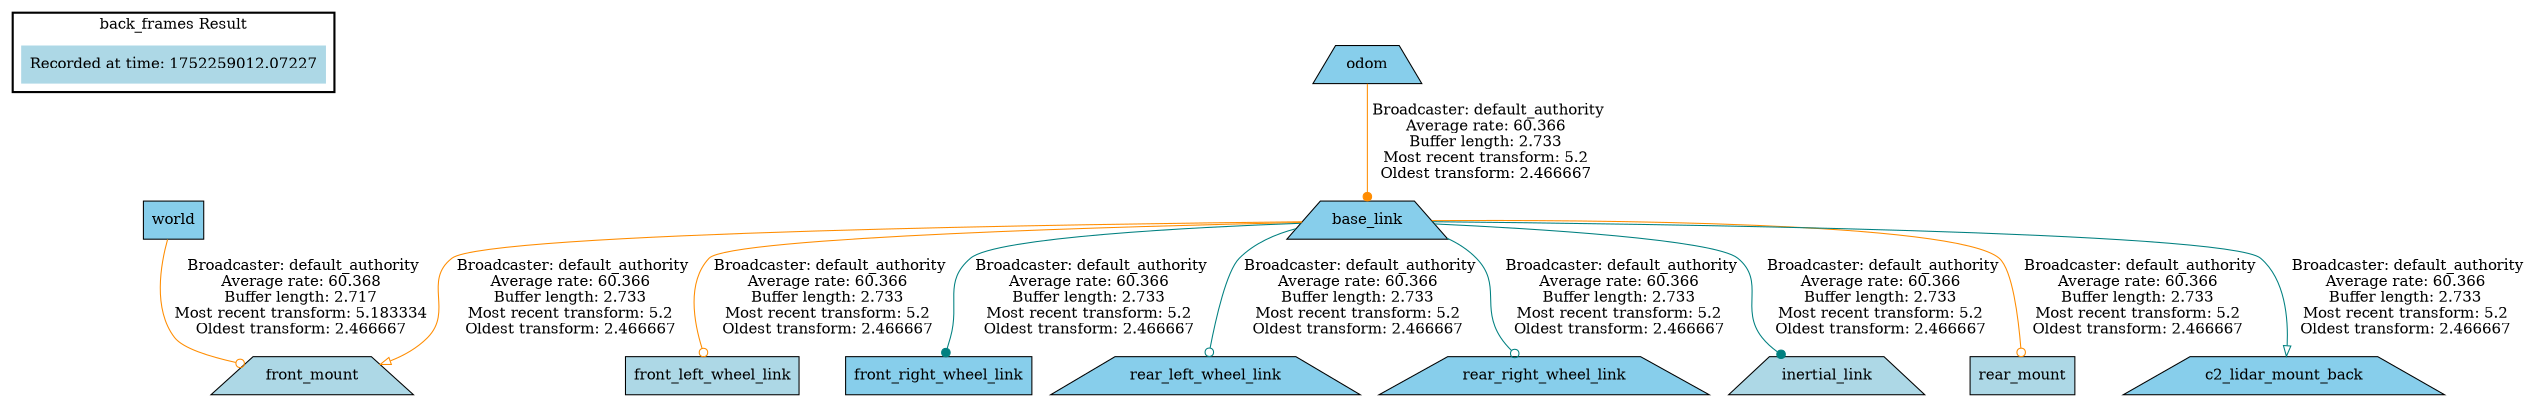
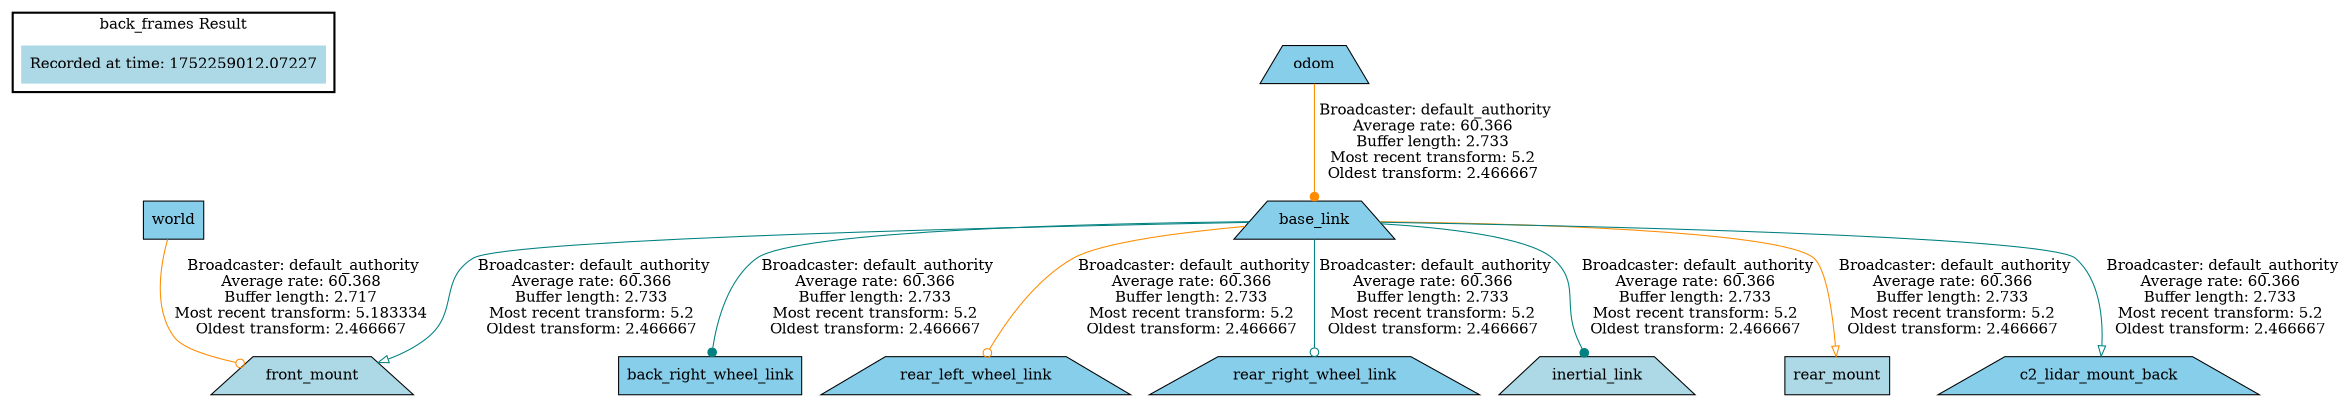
  digraph {
    node [fillcolor=skyblue shape=trapezium style=filled]
    edge [arrowhead=odot color=darkorange]
    "Recorded at time: 1752259012.07227" [fillcolor=lightblue shape=plaintext]
    world [shape=box]
    odom
    base_link
-   front_left_wheel_link [fillcolor=lightblue shape=box]
-   front_right_wheel_link [shape=box]
+   front_right_wheel_link [shape=box label=back_right_wheel_link]
    rear_left_wheel_link
    rear_right_wheel_link
    front_mount [fillcolor=lightblue]
    inertial_link [fillcolor=lightblue]
    rear_mount [fillcolor=lightblue shape=box]
    c2_lidar_mount_back
    subgraph cluster_1 {
      color=black
      label="back_frames Result"
      style=bold
      "Recorded at time: 1752259012.07227"
    }
    "Recorded at time: 1752259012.07227" -> world [style=invis arrowhead="" color=""]
    world -> front_mount [label=" Broadcaster: default_authority\nAverage rate: 60.368\nBuffer length: 2.717\nMost recent transform: 5.183334\nOldest transform: 2.466667\n"]
    odom -> base_link [arrowhead=dot label=" Broadcaster: default_authority\nAverage rate: 60.366\nBuffer length: 2.733\nMost recent transform: 5.2\nOldest transform: 2.466667\n"]
-   base_link -> front_left_wheel_link [label=" Broadcaster: default_authority\nAverage rate: 60.366\nBuffer length: 2.733\nMost recent transform: 5.2\nOldest transform: 2.466667\n"]
    base_link -> front_right_wheel_link [arrowhead=dot color=teal label=" Broadcaster: default_authority\nAverage rate: 60.366\nBuffer length: 2.733\nMost recent transform: 5.2\nOldest transform: 2.466667\n"]
-   base_link -> rear_left_wheel_link [color=teal label=" Broadcaster: default_authority\nAverage rate: 60.366\nBuffer length: 2.733\nMost recent transform: 5.2\nOldest transform: 2.466667\n"]
+   base_link -> rear_left_wheel_link [label=" Broadcaster: default_authority\nAverage rate: 60.366\nBuffer length: 2.733\nMost recent transform: 5.2\nOldest transform: 2.466667\n"]
    base_link -> rear_right_wheel_link [color=teal label=" Broadcaster: default_authority\nAverage rate: 60.366\nBuffer length: 2.733\nMost recent transform: 5.2\nOldest transform: 2.466667\n"]
-   base_link -> front_mount [arrowhead=onormal label=" Broadcaster: default_authority\nAverage rate: 60.366\nBuffer length: 2.733\nMost recent transform: 5.2\nOldest transform: 2.466667\n"]
+   base_link -> front_mount [arrowhead=onormal color=teal label=" Broadcaster: default_authority\nAverage rate: 60.366\nBuffer length: 2.733\nMost recent transform: 5.2\nOldest transform: 2.466667\n"]
    base_link -> inertial_link [arrowhead=dot color=teal label=" Broadcaster: default_authority\nAverage rate: 60.366\nBuffer length: 2.733\nMost recent transform: 5.2\nOldest transform: 2.466667\n"]
-   base_link -> rear_mount [label=" Broadcaster: default_authority\nAverage rate: 60.366\nBuffer length: 2.733\nMost recent transform: 5.2\nOldest transform: 2.466667\n"]
+   base_link -> rear_mount [arrowhead=onormal label=" Broadcaster: default_authority\nAverage rate: 60.366\nBuffer length: 2.733\nMost recent transform: 5.2\nOldest transform: 2.466667\n"]
    base_link -> c2_lidar_mount_back [arrowhead=onormal color=teal label=" Broadcaster: default_authority\nAverage rate: 60.366\nBuffer length: 2.733\nMost recent transform: 5.2\nOldest transform: 2.466667\n"]
  }
